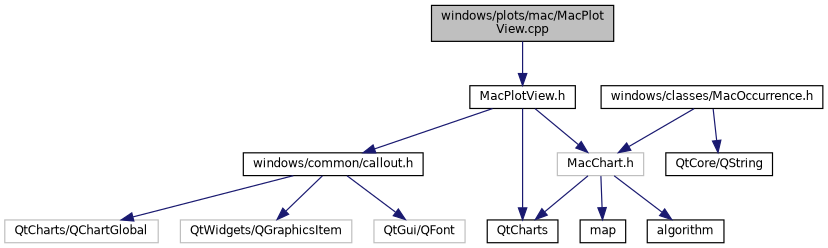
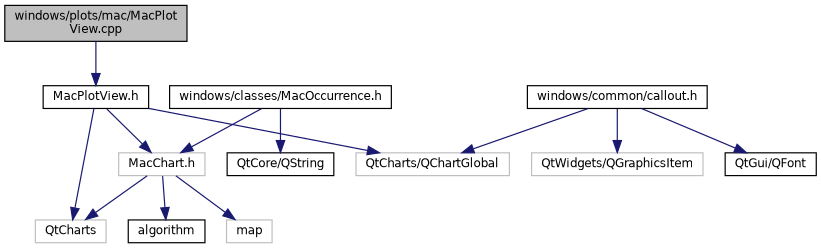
  digraph {
    node [color=black fillcolor=white fontname=Helvetica fontsize=10 shape=record style=filled]
    edge [color=midnightblue fontname=Helvetica fontsize=10 labelfontname=Helvetica labelfontsize=10 style=solid]
    n1 [fillcolor=grey75 fontcolor=black height=0.2 label="windows/plots/mac/MacPlot\lView.cpp" width=0.4]
    n2 [height=0.2 label="MacPlotView.h" width=0.4]
-   n3 [height=0.2 label=QtCharts width=0.4]
+   n3 [color=grey75 height=0.2 label=QtCharts width=0.4]
    n4 [color=grey75 height=0.2 label="MacChart.h" width=0.4]
    n5 [height=0.2 label="windows/common/callout.h" width=0.4]
-   n6 [height=0.2 label=map width=0.4]
+   n6 [color=grey75 height=0.2 label=map width=0.4]
    n7 [height=0.2 label=algorithm width=0.4]
    n8 [color=grey75 height=0.2 label="QtCharts/QChartGlobal" width=0.4]
    n9 [color=grey75 height=0.2 label="QtWidgets/QGraphicsItem" width=0.4]
-   n10 [color=grey75 height=0.2 label="QtGui/QFont" width=0.4]
+   n10 [height=0.2 label="QtGui/QFont" width=0.4]
    n11 [height=0.2 label="windows/classes/MacOccurrence.h" width=0.4]
    n12 [height=0.2 label="QtCore/QString" width=0.4]
    n1 -> n2
    n2 -> n3
    n2 -> n4
-   n2 -> n5
+   n2 -> n8
    n4 -> n3
    n4 -> n6
    n4 -> n7
    n5 -> n8
    n5 -> n9
    n5 -> n10
    n11 -> n4
    n11 -> n12
  }
